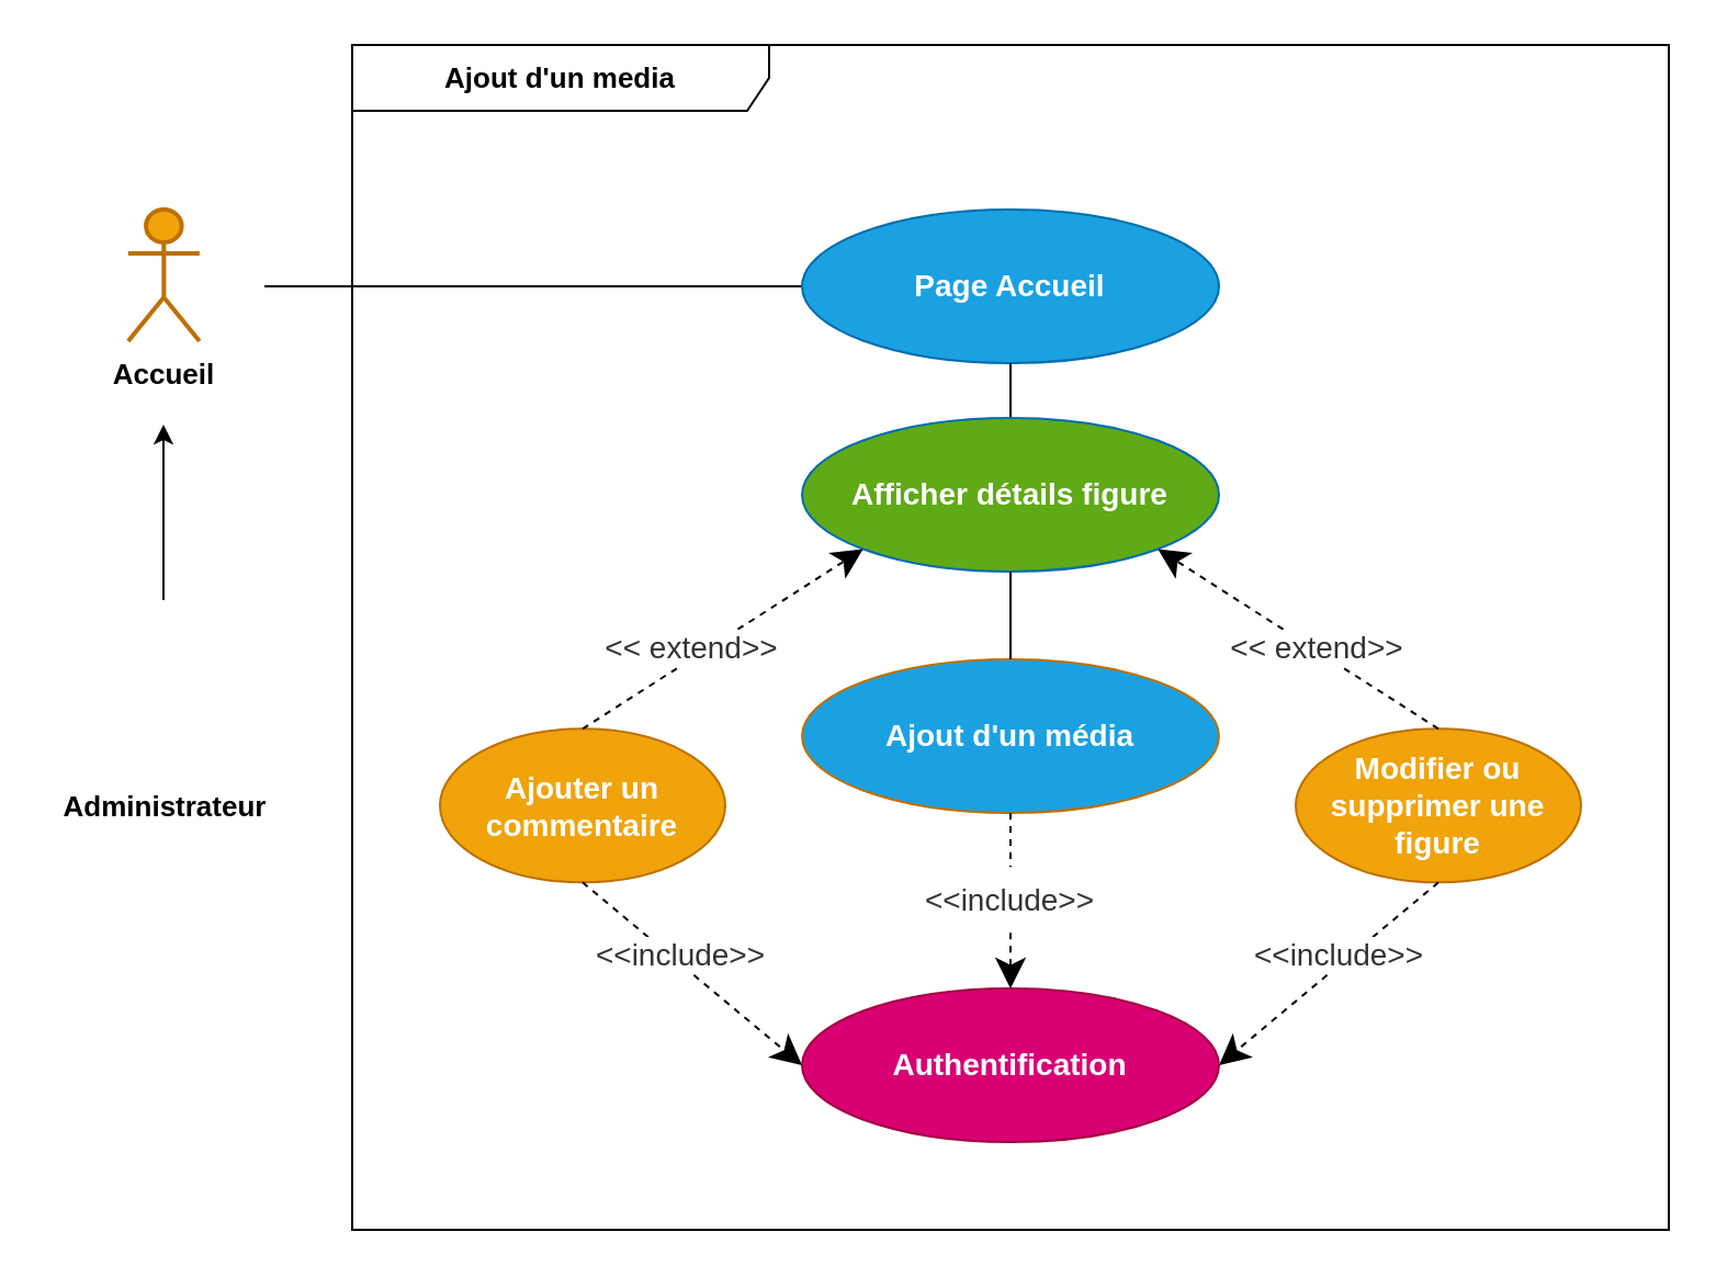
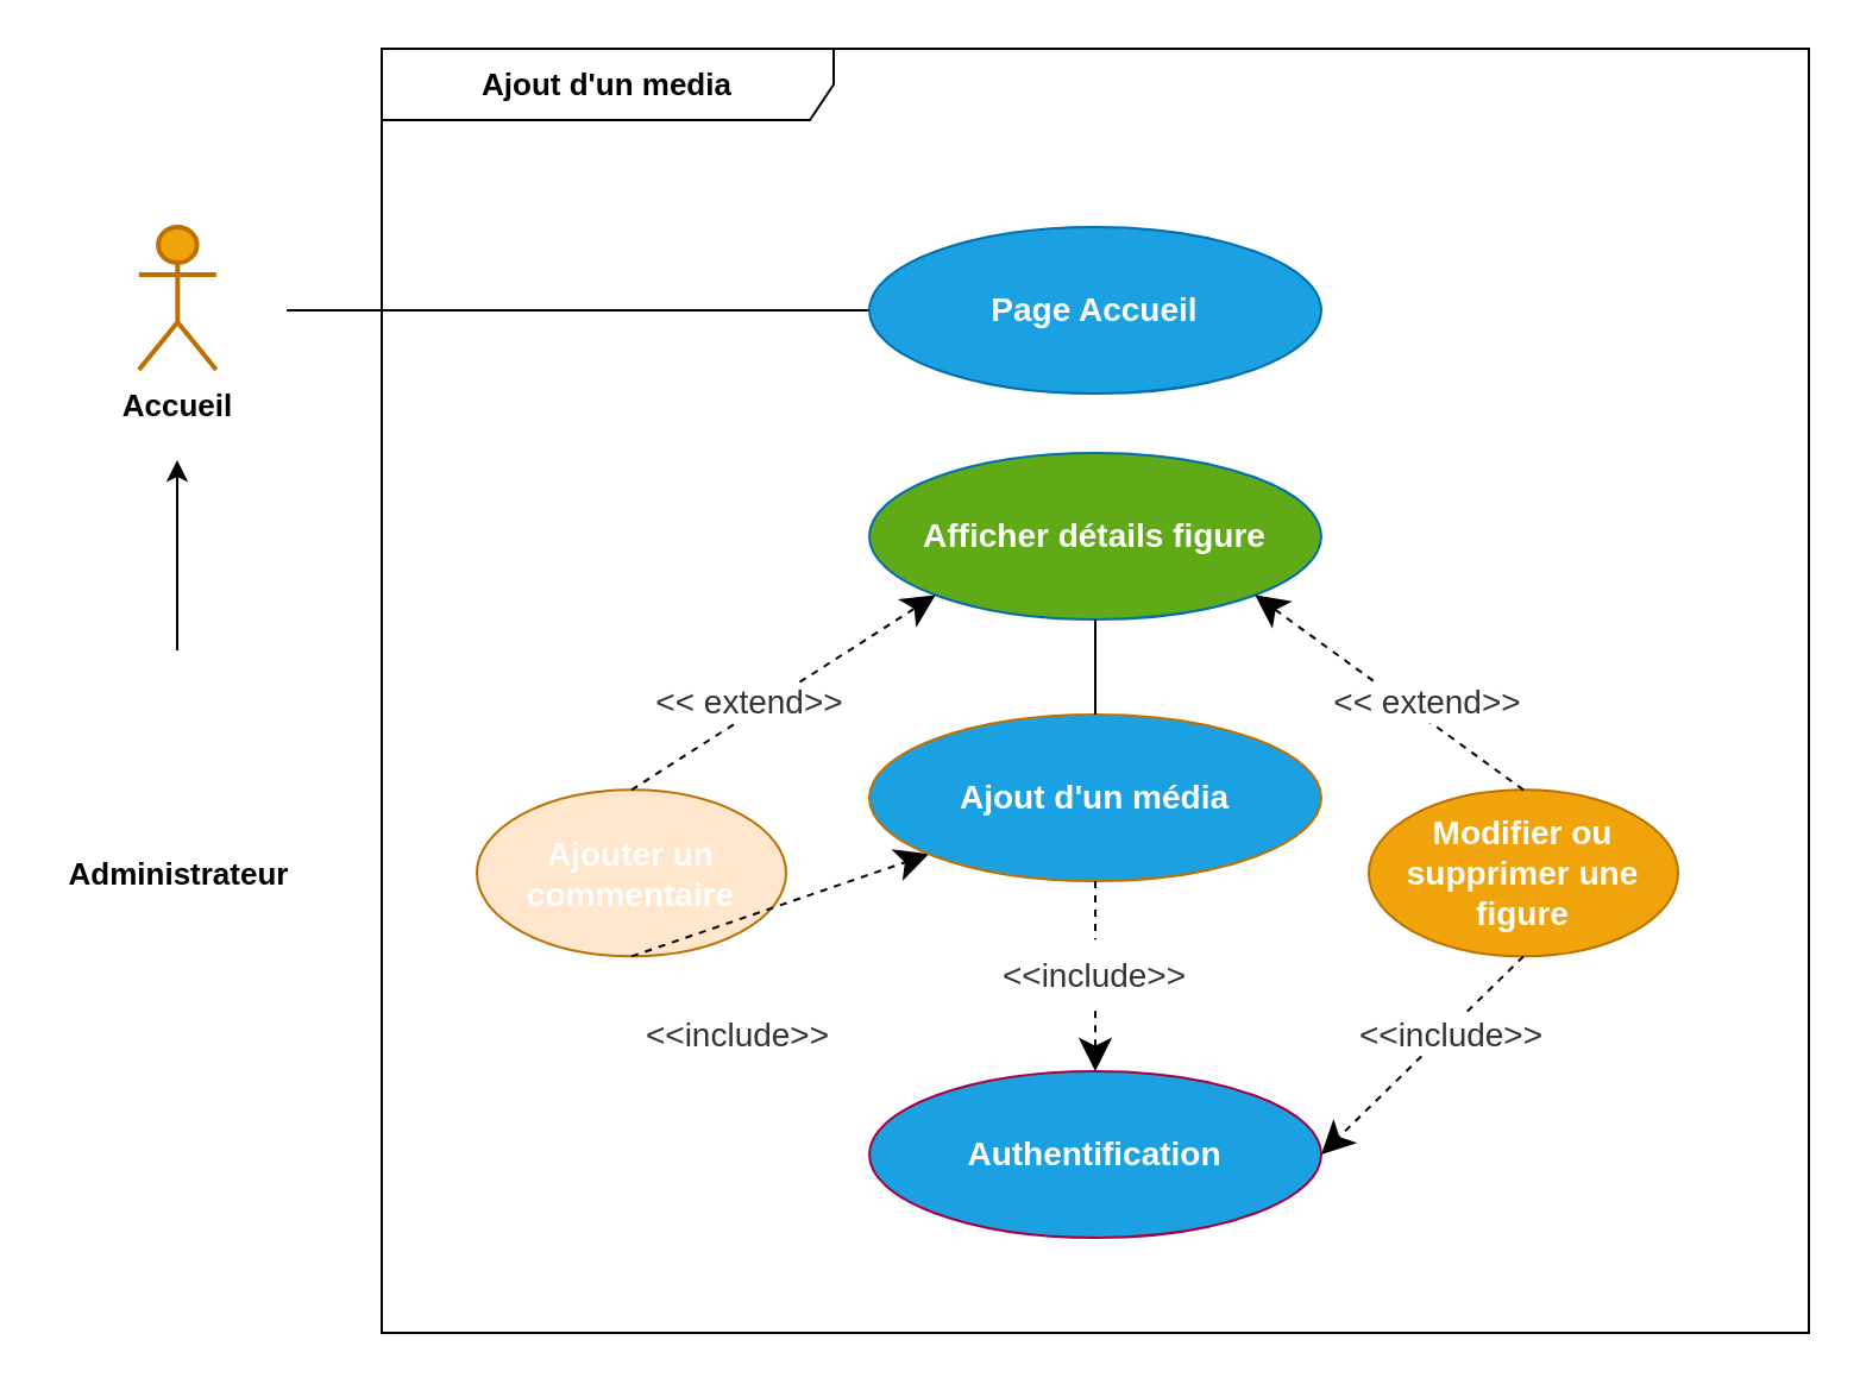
  <mxCell id="0" />
  <mxCell id="1" parent="0" />
  <mxCell id="2" value="" style="group" parent="1" vertex="1" connectable="0"><mxGeometry x="20" y="20" width="740" height="540" as="geometry" /></mxCell>
  <mxCell id="3" value="&lt;b&gt;Ajout d'un media&lt;/b&gt;" style="shape=umlFrame;whiteSpace=wrap;html=1;fontFamily=Helvetica;fontSize=13;width=190;height=30;" parent="2" vertex="1"><mxGeometry x="140" width="600" height="540" as="geometry" /></mxCell>
  <mxCell id="4" value="" style="endArrow=none;html=1;rounded=0;fontFamily=Helvetica;fontSize=14;fontColor=#ffffff;entryX=0;entryY=0.5;entryDx=0;entryDy=0;" parent="2" target="5" edge="1"><mxGeometry width="50" height="50" relative="1" as="geometry"><mxPoint x="100" y="110" as="sourcePoint" /><mxPoint x="110" y="285" as="targetPoint" /></mxGeometry></mxCell>
  <mxCell id="5" value="&lt;font style=&quot;font-size: 14px;&quot; color=&quot;#ffffff&quot;&gt;&lt;b&gt;Page Accueil&lt;br&gt;&lt;/b&gt;&lt;/font&gt;" style="ellipse;whiteSpace=wrap;html=1;fontFamily=Helvetica;fontSize=13;fillColor=#1ba1e2;fontColor=#ffffff;strokeColor=#006EAF;" parent="2" vertex="1"><mxGeometry x="345" y="75" width="190" height="70" as="geometry" /></mxCell>
  <mxCell id="6" value="" style="group" parent="2" vertex="1" connectable="0"><mxGeometry y="55" width="65" height="90" as="geometry" /></mxCell>
  <mxCell id="7" value="" style="shape=umlActor;verticalLabelPosition=bottom;verticalAlign=top;html=1;outlineConnect=0;strokeWidth=2;labelBackgroundColor=none;rounded=1;fillColor=#f0a30a;fontColor=#000000;strokeColor=#BD7000;" parent="6" vertex="1"><mxGeometry x="37.917" y="20" width="32.5" height="60" as="geometry" /></mxCell>
  <mxCell id="8" value="&lt;font style=&quot;font-size: 13px;&quot;&gt;&lt;b style=&quot;&quot;&gt;Accueil&lt;/b&gt;&lt;/font&gt;" style="text;html=1;strokeColor=none;fillColor=none;align=center;verticalAlign=middle;whiteSpace=wrap;rounded=0;" parent="6" vertex="1"><mxGeometry x="21.667" y="80" width="65" height="30" as="geometry" /></mxCell>
- <mxCell id="9" value="" style="endArrow=none;html=1;rounded=0;fontFamily=Helvetica;fontSize=14;fontColor=#ffffff;entryX=0.5;entryY=1;entryDx=0;entryDy=0;exitX=0.5;exitY=0;exitDx=0;exitDy=0;" parent="2" source="10" target="5" edge="1"><mxGeometry width="50" height="50" relative="1" as="geometry"><mxPoint x="120" y="80" as="sourcePoint" /><mxPoint x="240.0" y="120" as="targetPoint" /></mxGeometry></mxCell>
  <mxCell id="10" value="&lt;font style=&quot;font-size: 14px;&quot; color=&quot;#ffffff&quot;&gt;&lt;b&gt;Afficher détails figure&lt;br&gt;&lt;/b&gt;&lt;/font&gt;" style="ellipse;whiteSpace=wrap;html=1;fontFamily=Helvetica;fontSize=13;fillColor=#60a917;fontColor=#ffffff;strokeColor=#006EAF;" parent="2" vertex="1"><mxGeometry x="345" y="170" width="190" height="70" as="geometry" /></mxCell>
- <mxCell id="11" value="&lt;font style=&quot;font-size: 14px;&quot; color=&quot;#ffffff&quot;&gt;&lt;b&gt;Ajouter un commentaire&lt;br&gt;&lt;/b&gt;&lt;/font&gt;" style="ellipse;whiteSpace=wrap;html=1;fontFamily=Helvetica;fontSize=13;fillColor=#f0a30a;fontColor=#000000;strokeColor=#BD7000;" parent="2" vertex="1"><mxGeometry x="180" y="311.67" width="130" height="70" as="geometry" /></mxCell>
- <mxCell id="12" value="&lt;font style=&quot;font-size: 14px;&quot; color=&quot;#ffffff&quot;&gt;&lt;b&gt;Authentification&lt;br&gt;&lt;/b&gt;&lt;/font&gt;" style="ellipse;whiteSpace=wrap;html=1;fontFamily=Helvetica;fontSize=13;fillColor=#d80073;fontColor=#ffffff;strokeColor=#A50040;" parent="2" vertex="1"><mxGeometry x="345" y="430" width="190" height="70" as="geometry" /></mxCell>
+ <mxCell id="11" value="&lt;font style=&quot;font-size: 14px;&quot; color=&quot;#ffffff&quot;&gt;&lt;b&gt;Ajouter un commentaire&lt;br&gt;&lt;/b&gt;&lt;/font&gt;" style="ellipse;whiteSpace=wrap;html=1;fontFamily=Helvetica;fontSize=13;fillColor=#ffe6cc;fontColor=#000000;strokeColor=#BD7000;" parent="2" vertex="1"><mxGeometry x="180" y="311.67" width="130" height="70" as="geometry" /></mxCell>
+ <mxCell id="12" value="&lt;font style=&quot;font-size: 14px;&quot; color=&quot;#ffffff&quot;&gt;&lt;b&gt;Authentification&lt;br&gt;&lt;/b&gt;&lt;/font&gt;" style="ellipse;whiteSpace=wrap;html=1;fontFamily=Helvetica;fontSize=13;fillColor=#1ba1e2;fontColor=#ffffff;strokeColor=#A50040;" parent="2" vertex="1"><mxGeometry x="345" y="430" width="190" height="70" as="geometry" /></mxCell>
  <mxCell id="13" value="" style="endArrow=classic;html=1;rounded=0;dashed=1;fontFamily=Verdana;fontSize=12;fontColor=#333333;startSize=6;endSize=11;entryX=0;entryY=1;entryDx=0;entryDy=0;exitX=0.5;exitY=0;exitDx=0;exitDy=0;" parent="2" source="11" target="10" edge="1"><mxGeometry width="50" height="50" relative="1" as="geometry"><mxPoint x="150" y="325" as="sourcePoint" /><mxPoint x="325" y="360" as="targetPoint" /></mxGeometry></mxCell>
  <mxCell id="14" value="&amp;lt;&amp;lt; extend&amp;gt;&amp;gt;" style="text;html=1;strokeColor=none;fillColor=none;align=center;verticalAlign=middle;whiteSpace=wrap;rounded=0;fontFamily=Helvetica;fontSize=14;fontColor=#333333;labelBackgroundColor=default;" parent="2" vertex="1"><mxGeometry x="250" y="270" width="90" height="10" as="geometry" /></mxCell>
- <mxCell id="15" value="" style="endArrow=classic;html=1;rounded=0;dashed=1;fontFamily=Verdana;fontSize=12;fontColor=#333333;startSize=6;endSize=11;entryX=0;entryY=0.5;entryDx=0;entryDy=0;exitX=0.5;exitY=1;exitDx=0;exitDy=0;" parent="2" source="11" target="12" edge="1"><mxGeometry width="50" height="50" relative="1" as="geometry"><mxPoint x="305" y="305" as="sourcePoint" /><mxPoint x="445" y="265" as="targetPoint" /></mxGeometry></mxCell>
+ <mxCell id="15" value="" style="endArrow=classic;html=1;rounded=0;dashed=1;fontFamily=Verdana;fontSize=12;fontColor=#333333;startSize=6;endSize=11;exitX=0.5;exitY=1;exitDx=0;exitDy=0;" parent="2" source="11" target="23" edge="1"><mxGeometry width="50" height="50" relative="1" as="geometry"><mxPoint x="305" y="305" as="sourcePoint" /><mxPoint x="445" y="265" as="targetPoint" /></mxGeometry></mxCell>
  <mxCell id="16" value="&amp;lt;&amp;lt;include&amp;gt;&amp;gt;" style="text;html=1;strokeColor=none;fillColor=none;align=center;verticalAlign=middle;whiteSpace=wrap;rounded=0;fontFamily=Helvetica;fontSize=14;fontColor=#333333;labelBackgroundColor=default;" parent="2" vertex="1"><mxGeometry x="260" y="400" width="60" height="30" as="geometry" /></mxCell>
  <mxCell id="17" value="&lt;font style=&quot;font-size: 13px;&quot;&gt;&lt;b style=&quot;&quot;&gt;Administrateur&lt;/b&gt;&lt;/font&gt;" style="text;html=1;strokeColor=none;fillColor=none;align=center;verticalAlign=middle;whiteSpace=wrap;rounded=0;" parent="2" vertex="1"><mxGeometry x="25" y="343.333" width="60" height="6.667" as="geometry" /></mxCell>
- <mxCell id="18" value="&lt;font style=&quot;font-size: 14px;&quot; color=&quot;#ffffff&quot;&gt;&lt;b&gt;Modifier ou supprimer une figure&lt;br&gt;&lt;/b&gt;&lt;/font&gt;" style="ellipse;whiteSpace=wrap;html=1;fontFamily=Helvetica;fontSize=13;fillColor=#f0a30a;fontColor=#000000;strokeColor=#BD7000;" parent="2" vertex="1"><mxGeometry x="570" y="311.67" width="130" height="70" as="geometry" /></mxCell>
+ <mxCell id="18" value="&lt;font style=&quot;font-size: 14px;&quot; color=&quot;#ffffff&quot;&gt;&lt;b&gt;Modifier ou supprimer une figure&lt;br&gt;&lt;/b&gt;&lt;/font&gt;" style="ellipse;whiteSpace=wrap;html=1;fontFamily=Helvetica;fontSize=13;fillColor=#f0a30a;fontColor=#000000;strokeColor=#BD7000;" parent="2" vertex="1"><mxGeometry x="555" y="311.67" width="130" height="70" as="geometry" /></mxCell>
  <mxCell id="19" value="" style="endArrow=classic;html=1;rounded=0;dashed=1;fontFamily=Verdana;fontSize=12;fontColor=#333333;startSize=6;endSize=11;entryX=1;entryY=1;entryDx=0;entryDy=0;exitX=0.5;exitY=0;exitDx=0;exitDy=0;" parent="2" source="18" target="10" edge="1"><mxGeometry width="50" height="50" relative="1" as="geometry"><mxPoint x="285" y="340" as="sourcePoint" /><mxPoint x="485" y="250" as="targetPoint" /></mxGeometry></mxCell>
  <mxCell id="20" value="&amp;lt;&amp;lt; extend&amp;gt;&amp;gt;" style="text;html=1;strokeColor=none;fillColor=none;align=center;verticalAlign=middle;whiteSpace=wrap;rounded=0;fontFamily=Helvetica;fontSize=14;fontColor=#333333;labelBackgroundColor=default;" parent="2" vertex="1"><mxGeometry x="535" y="270" width="90" height="10" as="geometry" /></mxCell>
  <mxCell id="21" value="" style="endArrow=classic;html=1;rounded=0;dashed=1;fontFamily=Verdana;fontSize=12;fontColor=#333333;startSize=6;endSize=11;entryX=1;entryY=0.5;entryDx=0;entryDy=0;exitX=0.5;exitY=1;exitDx=0;exitDy=0;" parent="2" source="18" target="12" edge="1"><mxGeometry width="50" height="50" relative="1" as="geometry"><mxPoint x="285" y="410" as="sourcePoint" /><mxPoint x="390" y="495" as="targetPoint" /></mxGeometry></mxCell>
  <mxCell id="22" value="&amp;lt;&amp;lt;include&amp;gt;&amp;gt;" style="text;html=1;strokeColor=none;fillColor=none;align=center;verticalAlign=middle;whiteSpace=wrap;rounded=0;fontFamily=Helvetica;fontSize=14;fontColor=#333333;labelBackgroundColor=default;" parent="2" vertex="1"><mxGeometry x="560" y="400" width="60" height="30" as="geometry" /></mxCell>
  <mxCell id="23" value="&lt;font style=&quot;font-size: 14px;&quot; color=&quot;#ffffff&quot;&gt;&lt;b&gt;Ajout d'un média&lt;br&gt;&lt;/b&gt;&lt;/font&gt;" style="ellipse;whiteSpace=wrap;html=1;fontFamily=Helvetica;fontSize=13;fillColor=#1ba1e2;fontColor=#000000;strokeColor=#BD7000;" vertex="1" parent="2"><mxGeometry x="345" y="280.0" width="190" height="70" as="geometry" /></mxCell>
  <mxCell id="24" value="" style="endArrow=none;html=1;rounded=0;fontFamily=Helvetica;fontSize=14;fontColor=#ffffff;entryX=0.5;entryY=1;entryDx=0;entryDy=0;exitX=0.5;exitY=0;exitDx=0;exitDy=0;" edge="1" parent="2" source="23" target="10"><mxGeometry width="50" height="50" relative="1" as="geometry"><mxPoint x="450" y="200" as="sourcePoint" /><mxPoint x="450" y="155" as="targetPoint" /></mxGeometry></mxCell>
  <mxCell id="25" value="" style="endArrow=classic;html=1;rounded=0;dashed=1;fontFamily=Verdana;fontSize=12;fontColor=#333333;startSize=6;endSize=11;entryX=0.5;entryY=0;entryDx=0;entryDy=0;exitX=0.5;exitY=1;exitDx=0;exitDy=0;startArrow=none;" edge="1" parent="2" source="26" target="12"><mxGeometry width="50" height="50" relative="1" as="geometry"><mxPoint x="255" y="391.67" as="sourcePoint" /><mxPoint x="355.0" y="475" as="targetPoint" /></mxGeometry></mxCell>
  <mxCell id="26" value="&amp;lt;&amp;lt;include&amp;gt;&amp;gt;" style="text;html=1;strokeColor=none;fillColor=none;align=center;verticalAlign=middle;whiteSpace=wrap;rounded=0;fontFamily=Helvetica;fontSize=14;fontColor=#333333;labelBackgroundColor=default;" vertex="1" parent="2"><mxGeometry x="410" y="374.67" width="60" height="30" as="geometry" /></mxCell>
  <mxCell id="27" value="" style="endArrow=none;html=1;rounded=0;dashed=1;fontFamily=Verdana;fontSize=12;fontColor=#333333;startSize=6;endSize=11;entryX=0.5;entryY=0;entryDx=0;entryDy=0;exitX=0.5;exitY=1;exitDx=0;exitDy=0;" edge="1" parent="2" source="23" target="26"><mxGeometry width="50" height="50" relative="1" as="geometry"><mxPoint x="550.0" y="2251.67" as="sourcePoint" /><mxPoint x="550.0" y="2300" as="targetPoint" /></mxGeometry></mxCell>
  <mxCell id="28" value="" style="endArrow=classic;html=1;rounded=0;" parent="1" edge="1"><mxGeometry width="50" height="50" relative="1" as="geometry"><mxPoint x="74" y="273" as="sourcePoint" /><mxPoint x="74" y="193" as="targetPoint" /></mxGeometry></mxCell>
